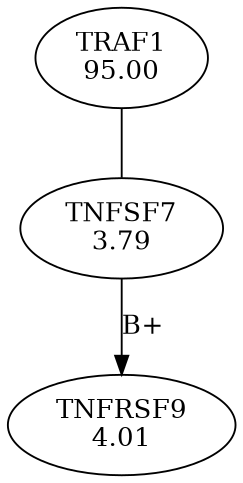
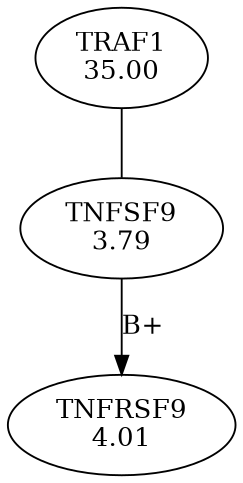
  digraph {
-   n1 [label="TNFSF7\n3.79"]
+   n1 [label="TNFSF9\n3.79"]
    n2 [label="TNFRSF9\n4.01"]
-   n3 [label="TRAF1\n95.00"]
+   n3 [label="TRAF1\n35.00"]
    n1 -> n2 [label="B+"]
    n3 -> n1 [arrowhead=none]
  }
